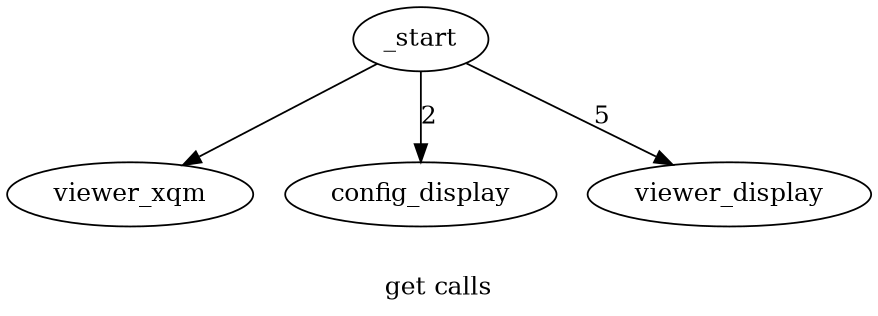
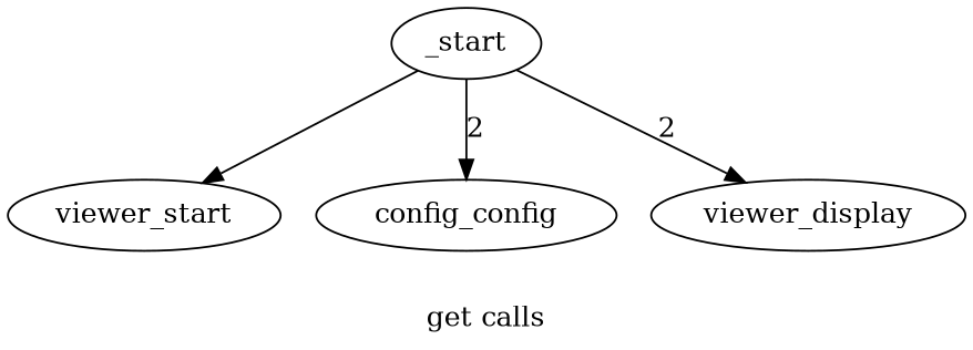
  digraph {
    label="get calls"
    rankdir=TB
    _start
-   viewer_xqm
-   config_config [label=config_display]
+   viewer_xqm [label=viewer_start]
+   config_config
    viewer_display
    _start -> viewer_xqm
    _start -> config_config [label=2]
-   _start -> viewer_display [label=5]
+   _start -> viewer_display [label=2]
  }
